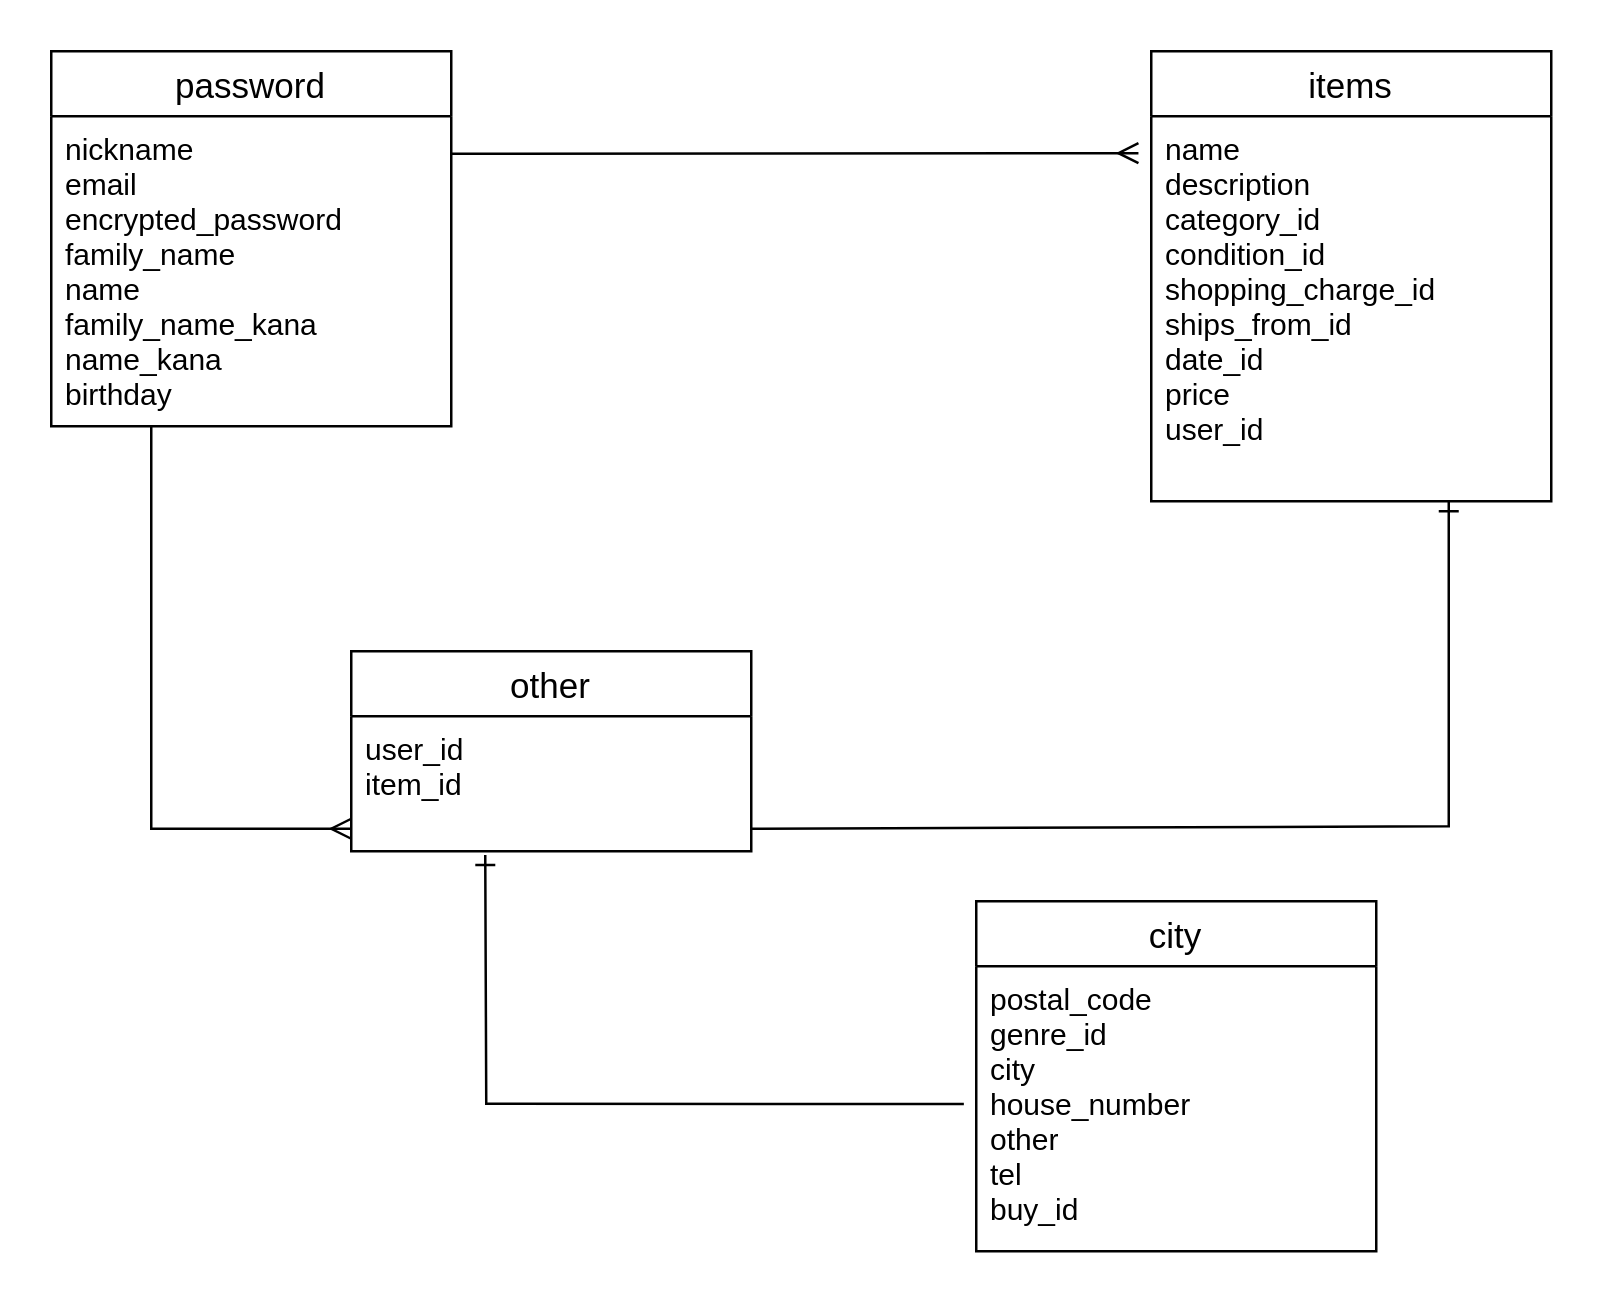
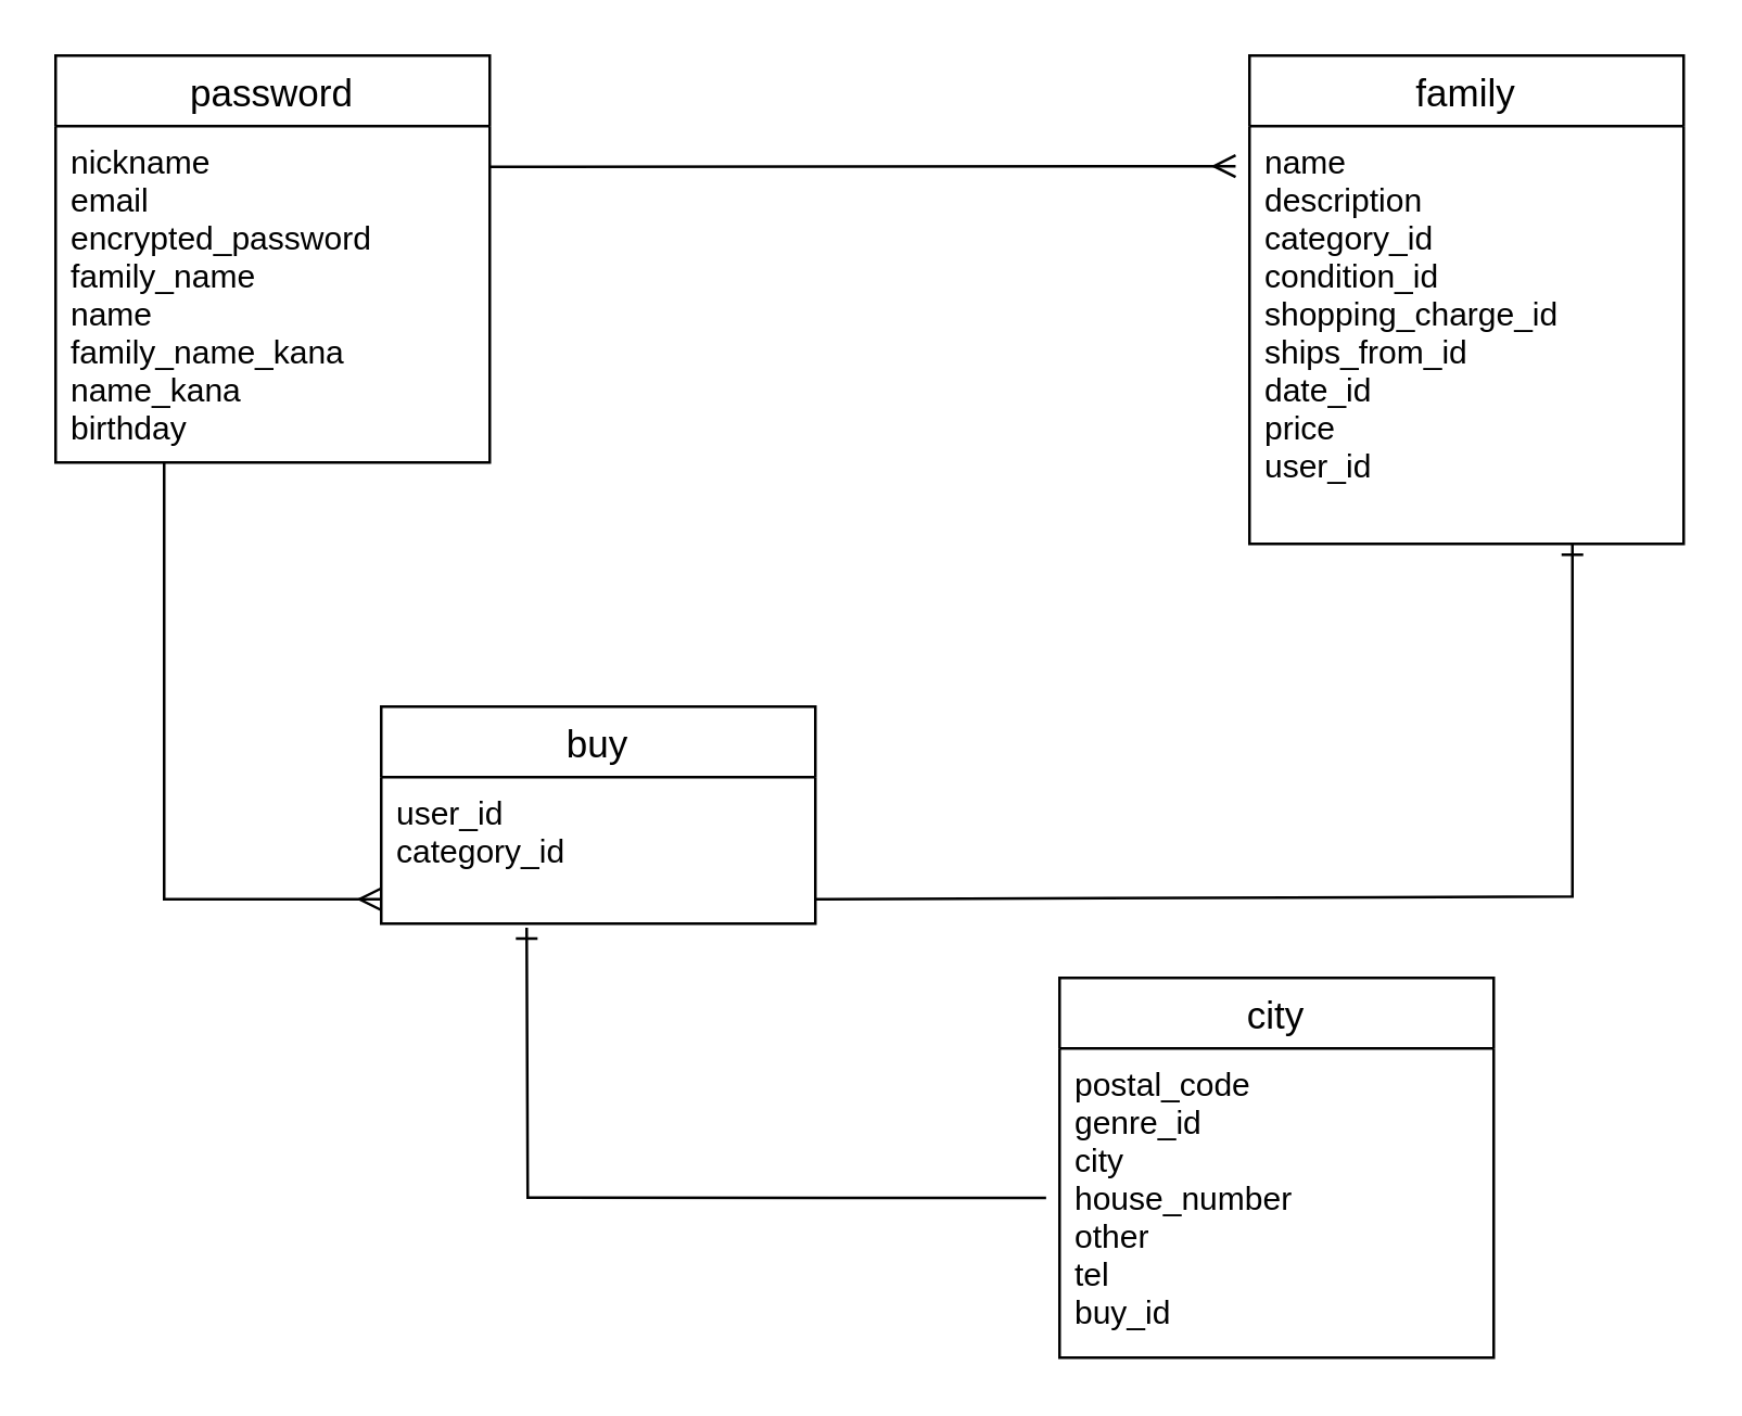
  <mxCell id="0" />
  <mxCell id="1" parent="0" />
  <mxCell id="2" value="password" style="swimlane;fontStyle=0;childLayout=stackLayout;horizontal=1;startSize=26;horizontalStack=0;resizeParent=1;resizeParentMax=0;resizeLast=0;collapsible=1;marginBottom=0;align=center;fontSize=14;" vertex="1" parent="1"><mxGeometry x="20" y="20" width="160" height="150" as="geometry" /></mxCell>
  <mxCell id="3" value="nickname&#10;email&#10;encrypted_password&#10;family_name&#10;name&#10;family_name_kana&#10;name_kana&#10;birthday" style="text;strokeColor=none;fillColor=none;spacingLeft=4;spacingRight=4;overflow=hidden;rotatable=0;points=[[0,0.5],[1,0.5]];portConstraint=eastwest;fontSize=12;" vertex="1" parent="2"><mxGeometry y="26" width="160" height="124" as="geometry" /></mxCell>
- <mxCell id="4" value="items" style="swimlane;fontStyle=0;childLayout=stackLayout;horizontal=1;startSize=26;horizontalStack=0;resizeParent=1;resizeParentMax=0;resizeLast=0;collapsible=1;marginBottom=0;align=center;fontSize=14;" vertex="1" parent="1"><mxGeometry x="460" y="20" width="160" height="180" as="geometry" /></mxCell>
+ <mxCell id="4" value="family" style="swimlane;fontStyle=0;childLayout=stackLayout;horizontal=1;startSize=26;horizontalStack=0;resizeParent=1;resizeParentMax=0;resizeLast=0;collapsible=1;marginBottom=0;align=center;fontSize=14;" vertex="1" parent="1"><mxGeometry x="460" y="20" width="160" height="180" as="geometry" /></mxCell>
  <mxCell id="5" value="name&#10;description&#10;category_id&#10;condition_id&#10;shopping_charge_id&#10;ships_from_id&#10;date_id&#10;price&#10;user_id" style="text;strokeColor=none;fillColor=none;spacingLeft=4;spacingRight=4;overflow=hidden;rotatable=0;points=[[0,0.5],[1,0.5]];portConstraint=eastwest;fontSize=12;" vertex="1" parent="4"><mxGeometry y="26" width="160" height="154" as="geometry" /></mxCell>
- <mxCell id="6" value="other" style="swimlane;fontStyle=0;childLayout=stackLayout;horizontal=1;startSize=26;horizontalStack=0;resizeParent=1;resizeParentMax=0;resizeLast=0;collapsible=1;marginBottom=0;align=center;fontSize=14;" vertex="1" parent="1"><mxGeometry x="140" y="260" width="160" height="80" as="geometry" /></mxCell>
- <mxCell id="7" value="user_id&#10;item_id" style="text;strokeColor=none;fillColor=none;spacingLeft=4;spacingRight=4;overflow=hidden;rotatable=0;points=[[0,0.5],[1,0.5]];portConstraint=eastwest;fontSize=12;" vertex="1" parent="6"><mxGeometry y="26" width="160" height="54" as="geometry" /></mxCell>
+ <mxCell id="6" value="buy" style="swimlane;fontStyle=0;childLayout=stackLayout;horizontal=1;startSize=26;horizontalStack=0;resizeParent=1;resizeParentMax=0;resizeLast=0;collapsible=1;marginBottom=0;align=center;fontSize=14;" vertex="1" parent="1"><mxGeometry x="140" y="260" width="160" height="80" as="geometry" /></mxCell>
+ <mxCell id="7" value="user_id&#10;category_id" style="text;strokeColor=none;fillColor=none;spacingLeft=4;spacingRight=4;overflow=hidden;rotatable=0;points=[[0,0.5],[1,0.5]];portConstraint=eastwest;fontSize=12;" vertex="1" parent="6"><mxGeometry y="26" width="160" height="54" as="geometry" /></mxCell>
  <mxCell id="8" value="city" style="swimlane;fontStyle=0;childLayout=stackLayout;horizontal=1;startSize=26;horizontalStack=0;resizeParent=1;resizeParentMax=0;resizeLast=0;collapsible=1;marginBottom=0;align=center;fontSize=14;" vertex="1" parent="1"><mxGeometry x="390" y="360" width="160" height="140" as="geometry" /></mxCell>
  <mxCell id="9" value="postal_code&#10;genre_id&#10;city&#10;house_number&#10;other&#10;tel&#10;buy_id" style="text;strokeColor=none;fillColor=none;spacingLeft=4;spacingRight=4;overflow=hidden;rotatable=0;points=[[0,0.5],[1,0.5]];portConstraint=eastwest;fontSize=12;" vertex="1" parent="8"><mxGeometry y="26" width="160" height="114" as="geometry" /></mxCell>
  <mxCell id="10" style="edgeStyle=none;rounded=0;html=1;entryX=-0.032;entryY=0.096;entryDx=0;entryDy=0;endArrow=ERmany;endFill=0;entryPerimeter=0;" edge="1" parent="1" target="5"><mxGeometry relative="1" as="geometry"><mxPoint x="180" y="61" as="sourcePoint" /></mxGeometry></mxCell>
  <mxCell id="11" style="edgeStyle=none;rounded=0;html=1;entryX=0;entryY=0.5;entryDx=0;entryDy=0;endArrow=ERmany;endFill=0;" edge="1" parent="1"><mxGeometry relative="1" as="geometry"><mxPoint x="60" y="170" as="sourcePoint" /><mxPoint x="140" y="331" as="targetPoint" /><Array as="points"><mxPoint x="60" y="331" /></Array></mxGeometry></mxCell>
  <mxCell id="12" style="edgeStyle=none;rounded=0;html=1;exitX=1;exitY=0.5;exitDx=0;exitDy=0;endArrow=ERone;endFill=0;" edge="1" parent="1"><mxGeometry relative="1" as="geometry"><mxPoint x="300" y="331" as="sourcePoint" /><mxPoint x="579" y="200" as="targetPoint" /><Array as="points"><mxPoint x="579" y="330" /></Array></mxGeometry></mxCell>
  <mxCell id="13" style="edgeStyle=none;rounded=0;html=1;exitX=-0.031;exitY=0.837;exitDx=0;exitDy=0;entryX=0.335;entryY=1.028;entryDx=0;entryDy=0;entryPerimeter=0;endArrow=ERone;endFill=0;exitPerimeter=0;" edge="1" parent="1" target="7"><mxGeometry relative="1" as="geometry"><mxPoint x="385.04" y="441.11" as="sourcePoint" /><mxPoint x="193.6" y="378.37" as="targetPoint" /><Array as="points"><mxPoint x="194" y="441" /></Array></mxGeometry></mxCell>
